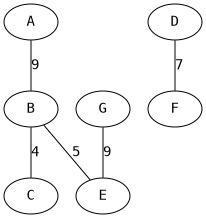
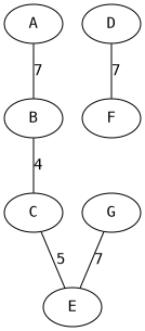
  graph {
    fontname="DejaVu Sans Mono"
    node [fontname="DejaVu Sans Mono"]
    edge [fontname="DejaVu Sans Mono"]
    A
    B
    D
    F
    C
    E
    G
-   A -- B [label=9]
+   A -- B [label=7]
    B -- C [label=4]
    D -- F [label=7]
-   B -- E [label=5]
-   G -- E [label=9]
+   C -- E [label=5]
+   G -- E [label=7]
  }
